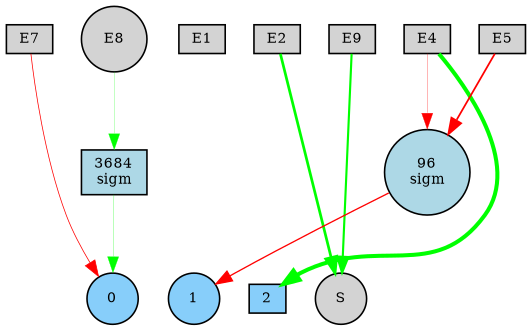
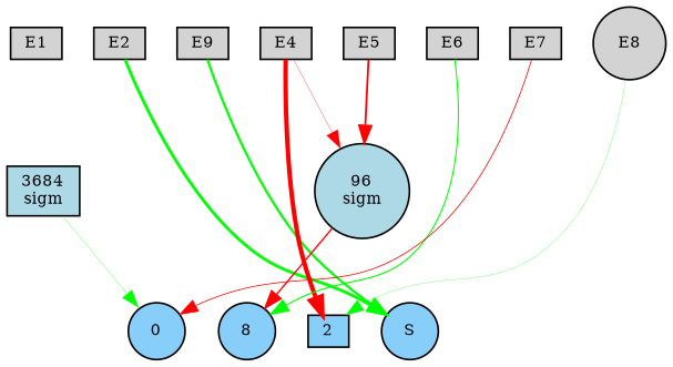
  digraph {
    node [fillcolor=lightgray fontsize=9 shape=box style=filled]
    edge [style=invis]
    E1 [height=0.2 width=0.2]
    E2 [height=0.2 width=0.2]
    n3 [height=0.2 label=E9 width=0.2]
    E4 [height=0.2 width=0.2]
    E5 [height=0.2 width=0.2]
+   E6 [height=0.2 width=0.2]
    E7 [height=0.2 width=0.2]
    E8 [height=0.2 shape=circle width=0.2]
    0 [fillcolor=lightskyblue height=0.2 shape=circle width=0.2]
-   1 [fillcolor=lightskyblue height=0.2 shape=circle width=0.2]
+   1 [fillcolor=lightskyblue height=0.2 shape=circle width=0.2 label=8]
    2 [fillcolor=lightskyblue height=0.2 width=0.2]
-   S [height=0.2 shape=circle width=0.2]
+   S [fillcolor=lightskyblue height=0.2 shape=circle width=0.2]
    n13 [fillcolor=lightblue height=0.2 label="96\nsigm" shape=circle width=0.2]
    n14 [fillcolor=lightblue height=0.2 label="3684\nsigm" width=0.2]
    subgraph sub_1 {
      rank=source
      E1
      E2
      n3
      E4
      E5
+     E6
      E7
      E8
    }
    subgraph sub_2 {
      rank=sink
      0
      1
      2
      S
    }
    E1 -> E2
    E2 -> n3
    E2 -> S [color=green penwidth=1.7061126392557708 style=solid]
    n3 -> E4
    n3 -> S [color=green penwidth=1.3356809366377058 style=solid]
    E4 -> E5
-   E4 -> 2 [color=green penwidth=2.530769278523255 style=solid]
+   E4 -> 2 [color=red penwidth=2.530769278523255 style=solid]
    E4 -> n13 [color=red penwidth=0.18000673941616824 style=solid]
+   E5 -> E6
    E5 -> n13 [color=red penwidth=1.0970210459077128 style=solid]
+   E6 -> E7
+   E6 -> 1 [color=green penwidth=0.6588762676187483 style=solid]
    E7 -> E8
    E7 -> 0 [color=red penwidth=0.4697590231585247 style=solid]
-   E8 -> n14 [color=green penwidth=0.14896476552100335 style=solid]
+   E8 -> 2 [color=green penwidth=0.14896476552100335 style=solid]
    0 -> 1
    1 -> 2
    2 -> S
    n13 -> 1 [color=red penwidth=0.8190313087015126 style=solid]
    n14 -> 0 [color=green penwidth=0.17103575825853745 style=solid]
  }
